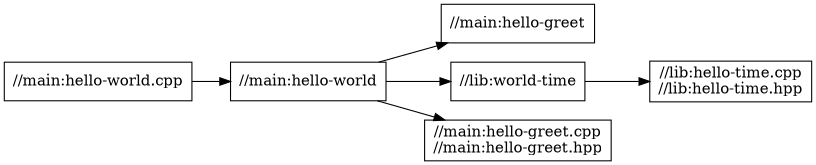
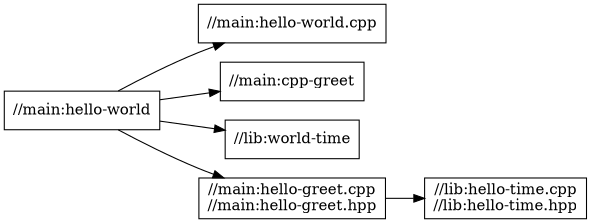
  digraph {
    rankdir=LR
    node [shape=box]
    "//main:hello-world"
    "//main:hello-world.cpp"
-   "//main:hello-greet"
+   "//main:hello-greet" [label="//main:cpp-greet"]
    n4 [label="//lib:world-time"]
    "//main:hello-greet.cpp\n//main:hello-greet.hpp"
    "//lib:hello-time.cpp\n//lib:hello-time.hpp"
-   "//main:hello-world.cpp" -> "//main:hello-world"
+   "//main:hello-world" -> "//main:hello-world.cpp"
    "//main:hello-world" -> "//main:hello-greet"
    "//main:hello-world" -> n4
    "//main:hello-world" -> "//main:hello-greet.cpp\n//main:hello-greet.hpp"
-   n4 -> "//lib:hello-time.cpp\n//lib:hello-time.hpp"
+   "//main:hello-greet.cpp\n//main:hello-greet.hpp" -> "//lib:hello-time.cpp\n//lib:hello-time.hpp"
  }
